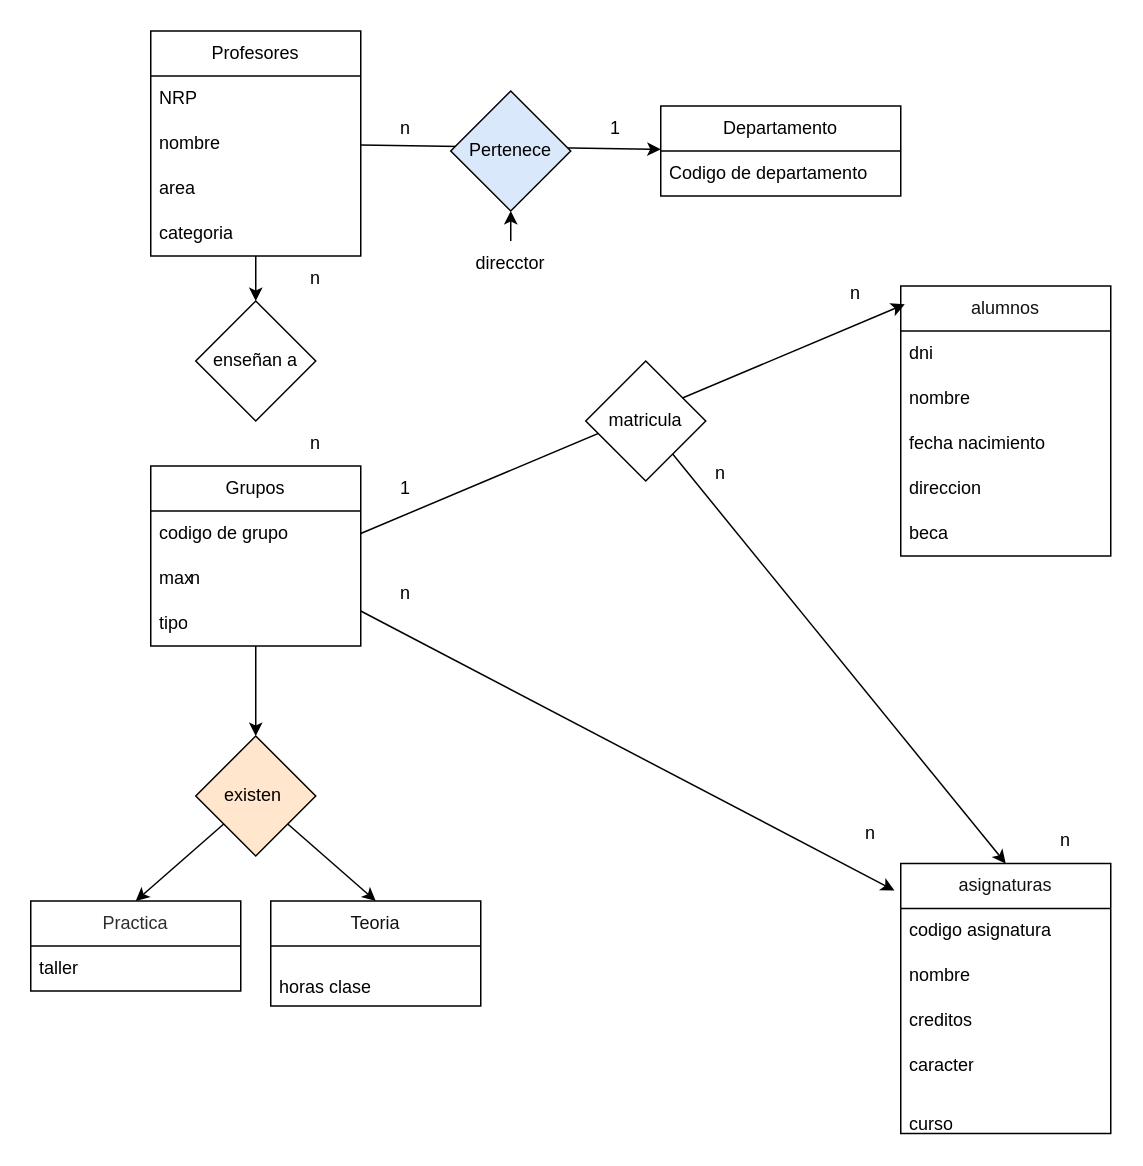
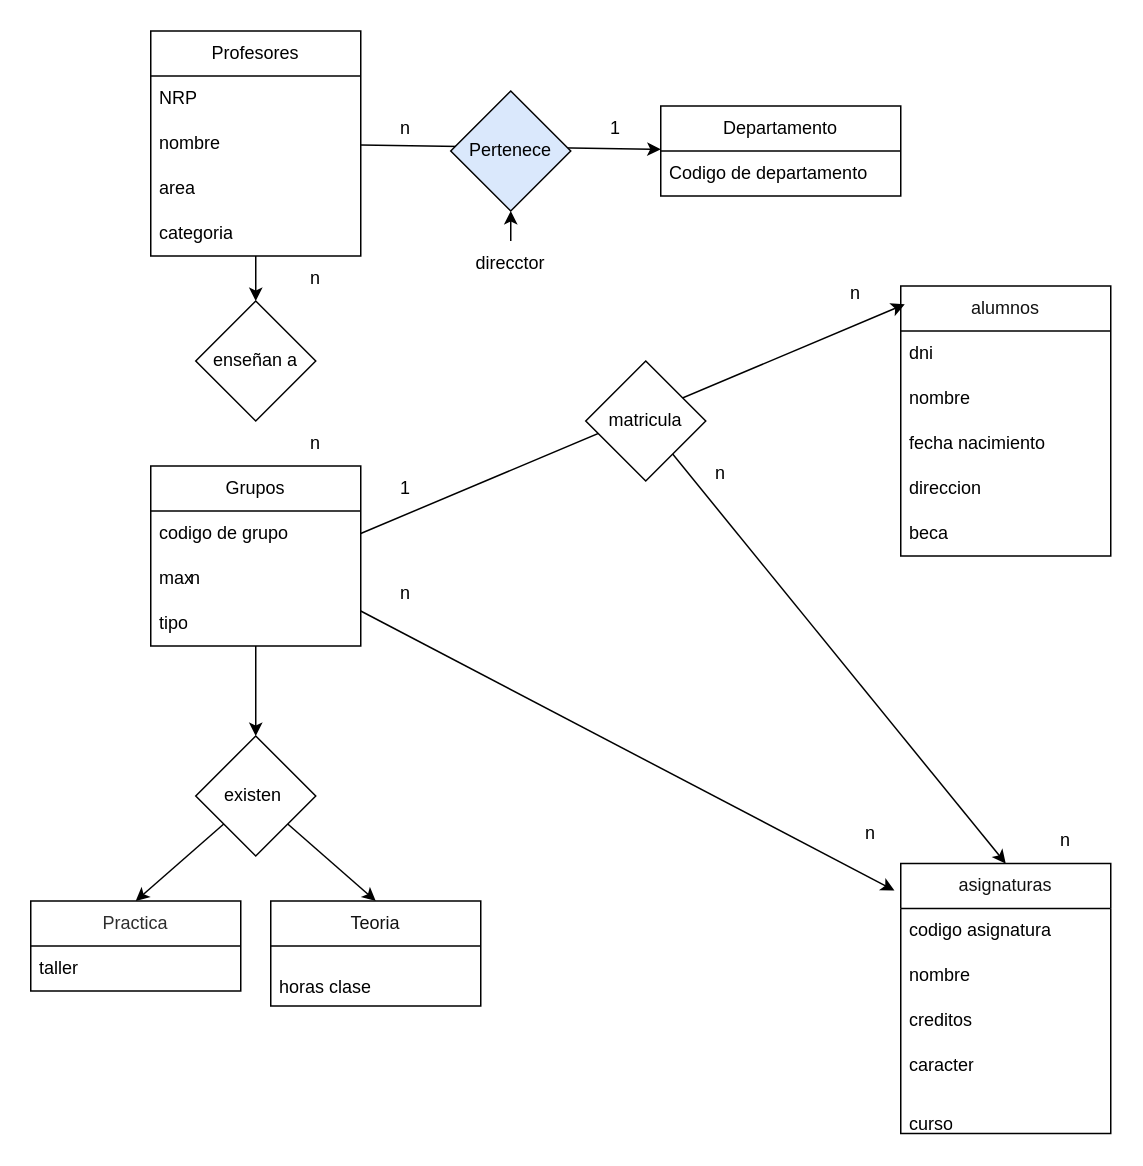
  <mxCell id="0" />
  <mxCell id="1" parent="0" />
  <mxCell id="2" style="edgeStyle=none;html=1;" edge="1" parent="1" source="3" target="8"><mxGeometry relative="1" as="geometry" /></mxCell>
  <mxCell id="3" value="Profesores" style="swimlane;fontStyle=0;childLayout=stackLayout;horizontal=1;startSize=30;horizontalStack=0;resizeParent=1;resizeParentMax=0;resizeLast=0;collapsible=1;marginBottom=0;whiteSpace=wrap;html=1;" parent="1" vertex="1"><mxGeometry x="100" y="20" width="140" height="150" as="geometry" /></mxCell>
  <mxCell id="4" value="NRP" style="text;strokeColor=none;fillColor=none;align=left;verticalAlign=middle;spacingLeft=4;spacingRight=4;overflow=hidden;points=[[0,0.5],[1,0.5]];portConstraint=eastwest;rotatable=0;whiteSpace=wrap;html=1;" parent="3" vertex="1"><mxGeometry y="30" width="140" height="30" as="geometry" /></mxCell>
  <mxCell id="5" value="nombre" style="text;strokeColor=none;fillColor=none;align=left;verticalAlign=middle;spacingLeft=4;spacingRight=4;overflow=hidden;points=[[0,0.5],[1,0.5]];portConstraint=eastwest;rotatable=0;whiteSpace=wrap;html=1;" parent="3" vertex="1"><mxGeometry y="60" width="140" height="30" as="geometry" /></mxCell>
  <mxCell id="6" value="area" style="text;strokeColor=none;fillColor=none;align=left;verticalAlign=middle;spacingLeft=4;spacingRight=4;overflow=hidden;points=[[0,0.5],[1,0.5]];portConstraint=eastwest;rotatable=0;whiteSpace=wrap;html=1;" parent="3" vertex="1"><mxGeometry y="90" width="140" height="30" as="geometry" /></mxCell>
  <mxCell id="7" value="categoria" style="text;strokeColor=none;fillColor=none;align=left;verticalAlign=middle;spacingLeft=4;spacingRight=4;overflow=hidden;points=[[0,0.5],[1,0.5]];portConstraint=eastwest;rotatable=0;whiteSpace=wrap;html=1;" parent="3" vertex="1"><mxGeometry y="120" width="140" height="30" as="geometry" /></mxCell>
  <mxCell id="8" value="Departamento" style="swimlane;fontStyle=0;childLayout=stackLayout;horizontal=1;startSize=30;horizontalStack=0;resizeParent=1;resizeParentMax=0;resizeLast=0;collapsible=1;marginBottom=0;whiteSpace=wrap;html=1;" vertex="1" parent="1"><mxGeometry x="440" y="70" width="160" height="60" as="geometry" /></mxCell>
  <mxCell id="9" value="Codigo de departamento" style="text;strokeColor=none;fillColor=none;align=left;verticalAlign=middle;spacingLeft=4;spacingRight=4;overflow=hidden;points=[[0,0.5],[1,0.5]];portConstraint=eastwest;rotatable=0;whiteSpace=wrap;html=1;" vertex="1" parent="8"><mxGeometry y="30" width="160" height="30" as="geometry" /></mxCell>
  <mxCell id="10" style="edgeStyle=none;html=1;" edge="1" parent="1" source="11" target="30"><mxGeometry relative="1" as="geometry" /></mxCell>
  <mxCell id="11" value="Grupos" style="swimlane;fontStyle=0;childLayout=stackLayout;horizontal=1;startSize=30;horizontalStack=0;resizeParent=1;resizeParentMax=0;resizeLast=0;collapsible=1;marginBottom=0;whiteSpace=wrap;html=1;" vertex="1" parent="1"><mxGeometry x="100" y="310" width="140" height="120" as="geometry" /></mxCell>
  <mxCell id="12" value="codigo de grupo" style="text;strokeColor=none;fillColor=none;align=left;verticalAlign=middle;spacingLeft=4;spacingRight=4;overflow=hidden;points=[[0,0.5],[1,0.5]];portConstraint=eastwest;rotatable=0;whiteSpace=wrap;html=1;" vertex="1" parent="11"><mxGeometry y="30" width="140" height="30" as="geometry" /></mxCell>
  <mxCell id="13" value="max" style="text;strokeColor=none;fillColor=none;align=left;verticalAlign=middle;spacingLeft=4;spacingRight=4;overflow=hidden;points=[[0,0.5],[1,0.5]];portConstraint=eastwest;rotatable=0;whiteSpace=wrap;html=1;" vertex="1" parent="11"><mxGeometry y="60" width="140" height="30" as="geometry" /></mxCell>
  <mxCell id="14" value="tipo" style="text;strokeColor=none;fillColor=none;align=left;verticalAlign=middle;spacingLeft=4;spacingRight=4;overflow=hidden;points=[[0,0.5],[1,0.5]];portConstraint=eastwest;rotatable=0;whiteSpace=wrap;html=1;" vertex="1" parent="11"><mxGeometry y="90" width="140" height="30" as="geometry" /></mxCell>
  <mxCell id="15" value="&lt;font color=&quot;#121212&quot;&gt;asignaturas&lt;/font&gt;" style="swimlane;fontStyle=0;childLayout=stackLayout;horizontal=1;startSize=30;horizontalStack=0;resizeParent=1;resizeParentMax=0;resizeLast=0;collapsible=1;marginBottom=0;whiteSpace=wrap;html=1;" vertex="1" parent="1"><mxGeometry x="600" y="575" width="140" height="180" as="geometry" /></mxCell>
  <mxCell id="16" value="codigo asignatura" style="text;strokeColor=none;fillColor=none;align=left;verticalAlign=middle;spacingLeft=4;spacingRight=4;overflow=hidden;points=[[0,0.5],[1,0.5]];portConstraint=eastwest;rotatable=0;whiteSpace=wrap;html=1;" vertex="1" parent="15"><mxGeometry y="30" width="140" height="30" as="geometry" /></mxCell>
  <mxCell id="17" value="nombre" style="text;strokeColor=none;fillColor=none;align=left;verticalAlign=middle;spacingLeft=4;spacingRight=4;overflow=hidden;points=[[0,0.5],[1,0.5]];portConstraint=eastwest;rotatable=0;whiteSpace=wrap;html=1;" vertex="1" parent="15"><mxGeometry y="60" width="140" height="30" as="geometry" /></mxCell>
  <mxCell id="18" value="creditos" style="text;strokeColor=none;fillColor=none;align=left;verticalAlign=middle;spacingLeft=4;spacingRight=4;overflow=hidden;points=[[0,0.5],[1,0.5]];portConstraint=eastwest;rotatable=0;whiteSpace=wrap;html=1;" vertex="1" parent="15"><mxGeometry y="90" width="140" height="30" as="geometry" /></mxCell>
  <mxCell id="19" value="caracter" style="text;strokeColor=none;fillColor=none;align=left;verticalAlign=middle;spacingLeft=4;spacingRight=4;overflow=hidden;points=[[0,0.5],[1,0.5]];portConstraint=eastwest;rotatable=0;whiteSpace=wrap;html=1;" vertex="1" parent="15"><mxGeometry y="120" width="140" height="30" as="geometry" /></mxCell>
  <mxCell id="20" value="&lt;br&gt;&lt;div&gt;curso&lt;/div&gt;" style="text;strokeColor=none;fillColor=none;align=left;verticalAlign=middle;spacingLeft=4;spacingRight=4;overflow=hidden;points=[[0,0.5],[1,0.5]];portConstraint=eastwest;rotatable=0;whiteSpace=wrap;html=1;" vertex="1" parent="15"><mxGeometry y="150" width="140" height="30" as="geometry" /></mxCell>
  <mxCell id="21" value="&lt;font color=&quot;#121212&quot;&gt;alumnos&lt;/font&gt;" style="swimlane;fontStyle=0;childLayout=stackLayout;horizontal=1;startSize=30;horizontalStack=0;resizeParent=1;resizeParentMax=0;resizeLast=0;collapsible=1;marginBottom=0;whiteSpace=wrap;html=1;" vertex="1" parent="1"><mxGeometry x="600" y="190" width="140" height="180" as="geometry" /></mxCell>
  <mxCell id="22" value="dni" style="text;strokeColor=none;fillColor=none;align=left;verticalAlign=middle;spacingLeft=4;spacingRight=4;overflow=hidden;points=[[0,0.5],[1,0.5]];portConstraint=eastwest;rotatable=0;whiteSpace=wrap;html=1;" vertex="1" parent="21"><mxGeometry y="30" width="140" height="30" as="geometry" /></mxCell>
  <mxCell id="23" value="nombre" style="text;strokeColor=none;fillColor=none;align=left;verticalAlign=middle;spacingLeft=4;spacingRight=4;overflow=hidden;points=[[0,0.5],[1,0.5]];portConstraint=eastwest;rotatable=0;whiteSpace=wrap;html=1;" vertex="1" parent="21"><mxGeometry y="60" width="140" height="30" as="geometry" /></mxCell>
  <mxCell id="24" value="fecha nacimiento" style="text;strokeColor=none;fillColor=none;align=left;verticalAlign=middle;spacingLeft=4;spacingRight=4;overflow=hidden;points=[[0,0.5],[1,0.5]];portConstraint=eastwest;rotatable=0;whiteSpace=wrap;html=1;" vertex="1" parent="21"><mxGeometry y="90" width="140" height="30" as="geometry" /></mxCell>
  <mxCell id="25" value="direccion" style="text;strokeColor=none;fillColor=none;align=left;verticalAlign=middle;spacingLeft=4;spacingRight=4;overflow=hidden;points=[[0,0.5],[1,0.5]];portConstraint=eastwest;rotatable=0;whiteSpace=wrap;html=1;" vertex="1" parent="21"><mxGeometry y="120" width="140" height="30" as="geometry" /></mxCell>
  <mxCell id="26" value="beca" style="text;strokeColor=none;fillColor=none;align=left;verticalAlign=middle;spacingLeft=4;spacingRight=4;overflow=hidden;points=[[0,0.5],[1,0.5]];portConstraint=eastwest;rotatable=0;whiteSpace=wrap;html=1;" vertex="1" parent="21"><mxGeometry y="150" width="140" height="30" as="geometry" /></mxCell>
  <mxCell id="27" value="Pertenece" style="rhombus;whiteSpace=wrap;html=1;fillColor=#dae8fc;" vertex="1" parent="1"><mxGeometry x="300" y="60" width="80" height="80" as="geometry" /></mxCell>
  <mxCell id="28" style="edgeStyle=none;html=1;entryX=0.5;entryY=0;entryDx=0;entryDy=0;" edge="1" parent="1" source="30" target="31"><mxGeometry relative="1" as="geometry"><mxPoint x="98" y="600" as="targetPoint" /></mxGeometry></mxCell>
  <mxCell id="29" style="edgeStyle=none;html=1;entryX=0.5;entryY=0;entryDx=0;entryDy=0;" edge="1" parent="1" source="30" target="33"><mxGeometry relative="1" as="geometry"><mxPoint x="189" y="600" as="targetPoint" /></mxGeometry></mxCell>
- <mxCell id="30" value="existen&amp;nbsp;" style="rhombus;whiteSpace=wrap;html=1;fillColor=#ffe6cc;" vertex="1" parent="1"><mxGeometry x="130" y="490" width="80" height="80" as="geometry" /></mxCell>
+ <mxCell id="30" value="existen&amp;nbsp;" style="rhombus;whiteSpace=wrap;html=1;" vertex="1" parent="1"><mxGeometry x="130" y="490" width="80" height="80" as="geometry" /></mxCell>
  <mxCell id="31" value="&lt;font color=&quot;#2e2e2e&quot;&gt;Practica&lt;/font&gt;" style="swimlane;fontStyle=0;childLayout=stackLayout;horizontal=1;startSize=30;horizontalStack=0;resizeParent=1;resizeParentMax=0;resizeLast=0;collapsible=1;marginBottom=0;whiteSpace=wrap;html=1;" vertex="1" parent="1"><mxGeometry x="20" y="600" width="140" height="60" as="geometry" /></mxCell>
  <mxCell id="32" value="taller" style="text;strokeColor=none;fillColor=none;align=left;verticalAlign=middle;spacingLeft=4;spacingRight=4;overflow=hidden;points=[[0,0.5],[1,0.5]];portConstraint=eastwest;rotatable=0;whiteSpace=wrap;html=1;" vertex="1" parent="31"><mxGeometry y="30" width="140" height="30" as="geometry" /></mxCell>
  <mxCell id="33" value="&lt;font color=&quot;#121212&quot;&gt;Teoria&lt;/font&gt;" style="swimlane;fontStyle=0;childLayout=stackLayout;horizontal=1;startSize=30;horizontalStack=0;resizeParent=1;resizeParentMax=0;resizeLast=0;collapsible=1;marginBottom=0;whiteSpace=wrap;html=1;" vertex="1" parent="1"><mxGeometry x="180" y="600" width="140" height="70" as="geometry" /></mxCell>
  <mxCell id="34" value="&lt;div&gt;&lt;br&gt;&lt;/div&gt;&lt;div&gt;horas clase&lt;/div&gt;" style="text;strokeColor=none;fillColor=none;align=left;verticalAlign=middle;spacingLeft=4;spacingRight=4;overflow=hidden;points=[[0,0.5],[1,0.5]];portConstraint=eastwest;rotatable=0;whiteSpace=wrap;html=1;" vertex="1" parent="33"><mxGeometry y="30" width="140" height="40" as="geometry" /></mxCell>
  <mxCell id="35" value="" style="edgeStyle=none;html=1;entryX=0.5;entryY=0;entryDx=0;entryDy=0;" edge="1" parent="1" source="3" target="36"><mxGeometry relative="1" as="geometry"><mxPoint x="170" y="170" as="sourcePoint" /><mxPoint x="170" y="310" as="targetPoint" /></mxGeometry></mxCell>
  <mxCell id="36" value="enseñan a" style="rhombus;whiteSpace=wrap;html=1;" vertex="1" parent="1"><mxGeometry x="130" y="200" width="80" height="80" as="geometry" /></mxCell>
  <mxCell id="37" style="edgeStyle=none;html=1;" edge="1" parent="1" source="38" target="27"><mxGeometry relative="1" as="geometry" /></mxCell>
  <mxCell id="38" value="direcctor" style="text;html=1;align=center;verticalAlign=middle;whiteSpace=wrap;rounded=0;" vertex="1" parent="1"><mxGeometry x="310" y="160" width="60" height="30" as="geometry" /></mxCell>
  <mxCell id="39" value="1" style="text;html=1;align=center;verticalAlign=middle;whiteSpace=wrap;rounded=0;" vertex="1" parent="1"><mxGeometry x="380" y="70" width="60" height="30" as="geometry" /></mxCell>
  <mxCell id="40" value="n" style="text;html=1;align=center;verticalAlign=middle;whiteSpace=wrap;rounded=0;" vertex="1" parent="1"><mxGeometry x="240" y="70" width="60" height="30" as="geometry" /></mxCell>
  <mxCell id="41" value="n" style="text;html=1;align=center;verticalAlign=middle;whiteSpace=wrap;rounded=0;" vertex="1" parent="1"><mxGeometry x="180" y="170" width="60" height="30" as="geometry" /></mxCell>
  <mxCell id="42" value="n" style="text;html=1;align=center;verticalAlign=middle;whiteSpace=wrap;rounded=0;" vertex="1" parent="1"><mxGeometry x="180" y="280" width="60" height="30" as="geometry" /></mxCell>
  <mxCell id="43" value="n" style="text;html=1;align=center;verticalAlign=middle;whiteSpace=wrap;rounded=0;" vertex="1" parent="1"><mxGeometry x="100" y="370" width="60" height="30" as="geometry" /></mxCell>
  <mxCell id="44" value="n" style="text;html=1;align=center;verticalAlign=middle;whiteSpace=wrap;rounded=0;" vertex="1" parent="1"><mxGeometry x="450" y="300" width="60" height="30" as="geometry" /></mxCell>
  <mxCell id="45" value="n" style="text;html=1;align=center;verticalAlign=middle;whiteSpace=wrap;rounded=0;" vertex="1" parent="1"><mxGeometry x="680" y="545" width="60" height="30" as="geometry" /></mxCell>
  <mxCell id="46" style="edgeStyle=none;html=1;entryX=0.019;entryY=0.068;entryDx=0;entryDy=0;entryPerimeter=0;exitX=1;exitY=0.5;exitDx=0;exitDy=0;" edge="1" parent="1" source="12" target="21"><mxGeometry relative="1" as="geometry" /></mxCell>
  <mxCell id="47" style="edgeStyle=none;html=1;entryX=-0.03;entryY=0.1;entryDx=0;entryDy=0;entryPerimeter=0;" edge="1" parent="1" source="11" target="15"><mxGeometry relative="1" as="geometry" /></mxCell>
  <mxCell id="48" value="n" style="text;html=1;align=center;verticalAlign=middle;whiteSpace=wrap;rounded=0;" vertex="1" parent="1"><mxGeometry x="550" y="540" width="60" height="30" as="geometry" /></mxCell>
  <mxCell id="49" value="n" style="text;html=1;align=center;verticalAlign=middle;whiteSpace=wrap;rounded=0;" vertex="1" parent="1"><mxGeometry x="240" y="380" width="60" height="30" as="geometry" /></mxCell>
  <mxCell id="50" value="1" style="text;html=1;align=center;verticalAlign=middle;whiteSpace=wrap;rounded=0;" vertex="1" parent="1"><mxGeometry x="240" y="310" width="60" height="30" as="geometry" /></mxCell>
  <mxCell id="51" value="n" style="text;html=1;align=center;verticalAlign=middle;whiteSpace=wrap;rounded=0;" vertex="1" parent="1"><mxGeometry x="540" y="180" width="60" height="30" as="geometry" /></mxCell>
  <mxCell id="52" style="edgeStyle=none;html=1;entryX=0.5;entryY=0;entryDx=0;entryDy=0;" edge="1" parent="1" source="53" target="15"><mxGeometry relative="1" as="geometry" /></mxCell>
  <mxCell id="53" value="matricula" style="rhombus;whiteSpace=wrap;html=1;" vertex="1" parent="1"><mxGeometry x="390" y="240" width="80" height="80" as="geometry" /></mxCell>
